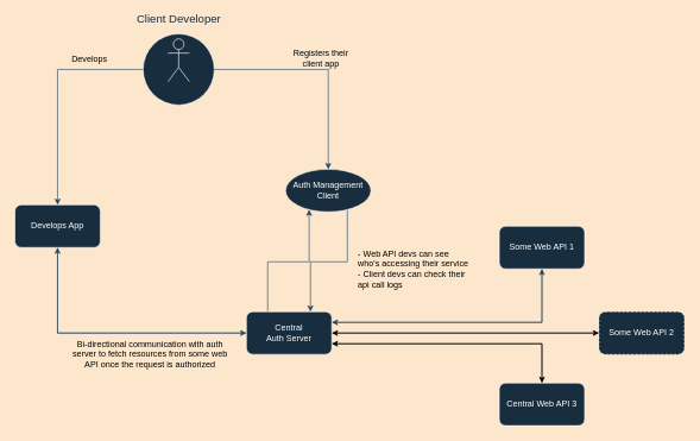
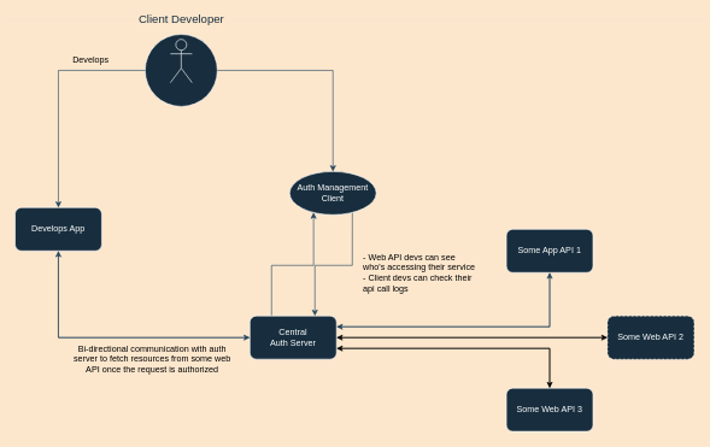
  <mxCell id="0" />
  <mxCell id="1" parent="0" />
  <mxCell id="2" style="edgeStyle=orthogonalEdgeStyle;rounded=0;orthogonalLoop=1;jettySize=auto;html=1;exitX=0.5;exitY=1;exitDx=0;exitDy=0;entryX=0;entryY=0.5;entryDx=0;entryDy=0;labelBackgroundColor=#FCE7CD;strokeColor=#23445D;" parent="1" source="3" target="11" edge="1"><mxGeometry relative="1" as="geometry" /></mxCell>
  <mxCell id="3" value="&lt;div&gt;Develops App&lt;/div&gt;" style="rounded=1;whiteSpace=wrap;html=1;fillColor=#182E3E;strokeColor=#FFFFFF;fontColor=#FFFFFF;" parent="1" vertex="1"><mxGeometry x="20" y="260" width="120" height="60" as="geometry" /></mxCell>
  <mxCell id="4" style="edgeStyle=orthogonalEdgeStyle;rounded=0;orthogonalLoop=1;jettySize=auto;html=1;exitX=0.5;exitY=1;exitDx=0;exitDy=0;entryX=1;entryY=0.25;entryDx=0;entryDy=0;labelBackgroundColor=#FCE7CD;strokeColor=#23445D;" parent="1" source="5" target="11" edge="1"><mxGeometry relative="1" as="geometry" /></mxCell>
- <mxCell id="5" value="Some Web API 1" style="rounded=1;whiteSpace=wrap;html=1;fillColor=#182E3E;strokeColor=#FFFFFF;fontColor=#FFFFFF;" parent="1" vertex="1"><mxGeometry x="700" y="290" width="120" height="60" as="geometry" /></mxCell>
+ <mxCell id="5" value="Some App API 1" style="rounded=1;whiteSpace=wrap;html=1;fillColor=#182E3E;strokeColor=#FFFFFF;fontColor=#FFFFFF;" parent="1" vertex="1"><mxGeometry x="700" y="290" width="120" height="60" as="geometry" /></mxCell>
  <mxCell id="6" style="edgeStyle=orthogonalEdgeStyle;rounded=0;orthogonalLoop=1;jettySize=auto;html=1;exitX=0.25;exitY=0;exitDx=0;exitDy=0;entryX=0.25;entryY=1;entryDx=0;entryDy=0;labelBackgroundColor=#FCE7CD;strokeColor=#23445D;" parent="1" source="11" target="13" edge="1"><mxGeometry relative="1" as="geometry" /></mxCell>
  <mxCell id="7" style="edgeStyle=orthogonalEdgeStyle;rounded=0;orthogonalLoop=1;jettySize=auto;html=1;exitX=0;exitY=0.5;exitDx=0;exitDy=0;entryX=0.5;entryY=1;entryDx=0;entryDy=0;labelBackgroundColor=#FCE7CD;strokeColor=#23445D;" parent="1" source="11" target="3" edge="1"><mxGeometry relative="1" as="geometry" /></mxCell>
  <mxCell id="8" style="edgeStyle=orthogonalEdgeStyle;rounded=0;orthogonalLoop=1;jettySize=auto;html=1;exitX=1;exitY=0.25;exitDx=0;exitDy=0;entryX=0.5;entryY=1;entryDx=0;entryDy=0;labelBackgroundColor=#FCE7CD;strokeColor=#23445D;" parent="1" source="11" target="5" edge="1"><mxGeometry relative="1" as="geometry" /></mxCell>
  <mxCell id="9" style="edgeStyle=orthogonalEdgeStyle;rounded=0;orthogonalLoop=1;jettySize=auto;html=1;exitX=1;exitY=0.5;exitDx=0;exitDy=0;entryX=0;entryY=0.5;entryDx=0;entryDy=0;" edge="1" parent="1" source="11" target="24"><mxGeometry relative="1" as="geometry" /></mxCell>
  <mxCell id="10" style="edgeStyle=orthogonalEdgeStyle;rounded=0;orthogonalLoop=1;jettySize=auto;html=1;exitX=1;exitY=0.75;exitDx=0;exitDy=0;entryX=0.5;entryY=0;entryDx=0;entryDy=0;" edge="1" parent="1" source="11" target="26"><mxGeometry relative="1" as="geometry" /></mxCell>
  <mxCell id="11" value="&lt;div&gt;Central &lt;br&gt;&lt;/div&gt;&lt;div&gt;Auth Server&lt;/div&gt;" style="rounded=1;whiteSpace=wrap;html=1;fillColor=#182E3E;strokeColor=#FFFFFF;fontColor=#FFFFFF;" parent="1" vertex="1"><mxGeometry x="345" y="410" width="120" height="60" as="geometry" /></mxCell>
  <mxCell id="12" style="edgeStyle=orthogonalEdgeStyle;rounded=0;orthogonalLoop=1;jettySize=auto;html=1;exitX=0.75;exitY=1;exitDx=0;exitDy=0;entryX=0.75;entryY=0;entryDx=0;entryDy=0;labelBackgroundColor=#FCE7CD;strokeColor=#23445D;" parent="1" source="13" target="11" edge="1"><mxGeometry relative="1" as="geometry" /></mxCell>
  <mxCell id="13" value="Auth Management Client" style="ellipse;whiteSpace=wrap;html=1;fillColor=#182E3E;strokeColor=#FFFFFF;fontColor=#FFFFFF;" parent="1" vertex="1"><mxGeometry x="400" y="210" width="120" height="60" as="geometry" /></mxCell>
  <mxCell id="14" value="" style="group;fontColor=#FFFFFF;" parent="1" vertex="1" connectable="0"><mxGeometry x="200" y="20" width="100" height="100" as="geometry" /></mxCell>
  <mxCell id="15" value="" style="ellipse;whiteSpace=wrap;html=1;aspect=fixed;fillColor=#182E3E;strokeColor=#FFFFFF;fontColor=#FFFFFF;" parent="14" vertex="1"><mxGeometry width="100" height="100" as="geometry" /></mxCell>
  <mxCell id="16" value="&lt;p style=&quot;line-height: 130%;&quot;&gt;&lt;/p&gt;&lt;div style=&quot;font-size: 16px;&quot;&gt;&lt;font color=&quot;#182E3E&quot;&gt;Client Developer&lt;/font&gt;&lt;/div&gt;&lt;p&gt;&lt;/p&gt;" style="shape=umlActor;verticalLabelPosition=top;verticalAlign=bottom;html=1;outlineConnect=0;labelPosition=center;align=center;fontSize=16;spacingTop=0;fillColor=#182E3E;strokeColor=#FFFFFF;fontColor=#FFFFFF;" parent="14" vertex="1"><mxGeometry x="35" y="7" width="30" height="60" as="geometry" /></mxCell>
  <mxCell id="17" style="edgeStyle=orthogonalEdgeStyle;rounded=0;orthogonalLoop=1;jettySize=auto;html=1;exitX=1;exitY=0.5;exitDx=0;exitDy=0;entryX=0.5;entryY=0;entryDx=0;entryDy=0;labelBackgroundColor=#FCE7CD;strokeColor=#23445D;" parent="1" source="15" target="13" edge="1"><mxGeometry relative="1" as="geometry" /></mxCell>
  <mxCell id="18" style="edgeStyle=orthogonalEdgeStyle;rounded=0;orthogonalLoop=1;jettySize=auto;html=1;entryX=0.5;entryY=0;entryDx=0;entryDy=0;labelBackgroundColor=#FCE7CD;strokeColor=#23445D;" parent="1" source="15" target="3" edge="1"><mxGeometry relative="1" as="geometry" /></mxCell>
- <mxCell id="19" value="&lt;div&gt;Registers their client app&lt;/div&gt;" style="text;html=1;strokeColor=none;fillColor=none;align=center;verticalAlign=middle;whiteSpace=wrap;rounded=0;" vertex="1" parent="1"><mxGeometry x="410" y="40" width="80" height="30" as="geometry" /></mxCell>
  <mxCell id="20" value="Develops" style="text;html=1;strokeColor=none;fillColor=none;align=center;verticalAlign=middle;whiteSpace=wrap;rounded=0;" vertex="1" parent="1"><mxGeometry x="95" y="40" width="60" height="30" as="geometry" /></mxCell>
  <mxCell id="21" value="&lt;div align=&quot;left&quot;&gt;- Web API devs can see who's accessing their service&lt;/div&gt;&lt;div align=&quot;left&quot;&gt;- Client devs can check their api call logs&lt;br&gt;&lt;/div&gt;" style="text;html=1;strokeColor=none;fillColor=none;align=left;verticalAlign=middle;whiteSpace=wrap;rounded=0;" vertex="1" parent="1"><mxGeometry x="500" y="300" width="160" height="100" as="geometry" /></mxCell>
  <mxCell id="22" value="Bi-directional communication with auth server to fetch resources from some web API once the request is authorized" style="text;html=1;strokeColor=none;fillColor=none;align=center;verticalAlign=middle;whiteSpace=wrap;rounded=0;" vertex="1" parent="1"><mxGeometry x="100" y="440" width="220" height="60" as="geometry" /></mxCell>
  <mxCell id="23" style="edgeStyle=orthogonalEdgeStyle;rounded=0;orthogonalLoop=1;jettySize=auto;html=1;exitX=0;exitY=0.5;exitDx=0;exitDy=0;entryX=1;entryY=0.5;entryDx=0;entryDy=0;" edge="1" parent="1" source="24" target="11"><mxGeometry relative="1" as="geometry" /></mxCell>
  <mxCell id="24" value="Some Web API 2" style="rounded=1;whiteSpace=wrap;html=1;fillColor=#182E3E;strokeColor=#FFFFFF;fontColor=#FFFFFF;dashed=1;" vertex="1" parent="1"><mxGeometry x="840" y="410" width="120" height="60" as="geometry" /></mxCell>
  <mxCell id="25" style="edgeStyle=orthogonalEdgeStyle;rounded=0;orthogonalLoop=1;jettySize=auto;html=1;exitX=0.5;exitY=0;exitDx=0;exitDy=0;entryX=1;entryY=0.75;entryDx=0;entryDy=0;" edge="1" parent="1" source="26" target="11"><mxGeometry relative="1" as="geometry" /></mxCell>
- <mxCell id="26" value="Central Web API 3" style="rounded=1;whiteSpace=wrap;html=1;fillColor=#182E3E;strokeColor=#FFFFFF;fontColor=#FFFFFF;" vertex="1" parent="1"><mxGeometry x="700" y="510" width="120" height="60" as="geometry" /></mxCell>
+ <mxCell id="26" value="Some Web API 3" style="rounded=1;whiteSpace=wrap;html=1;fillColor=#182E3E;strokeColor=#FFFFFF;fontColor=#FFFFFF;" vertex="1" parent="1"><mxGeometry x="700" y="510" width="120" height="60" as="geometry" /></mxCell>
